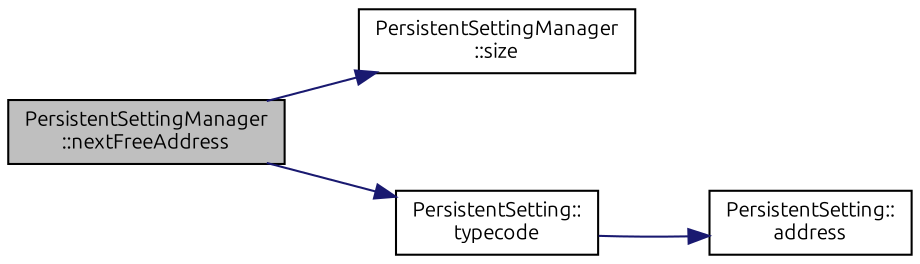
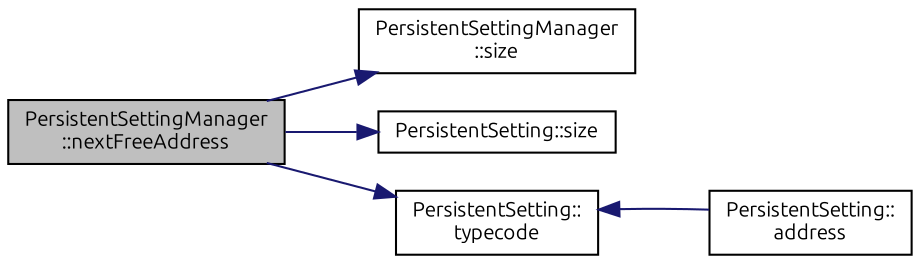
  digraph {
    fontname=Ubuntu
    rankdir=LR
    node [color=black fillcolor=white fontname=Ubuntu fontsize=10 shape=record style=filled]
    edge [color=midnightblue fontname=Ubuntu fontsize=10 labelfontname=Helvetica labelfontsize=10 style=solid]
    n1 [fillcolor=grey75 fontcolor=black height=0.2 label="PersistentSettingManager\l::nextFreeAddress" width=0.4]
    n2 [height=0.2 label="PersistentSettingManager\l::size" width=0.4]
+   n3 [height=0.2 label="PersistentSetting::size" width=0.4]
    n4 [height=0.2 label="PersistentSetting::\ltypecode" width=0.4]
    n5 [height=0.2 label="PersistentSetting::\laddress" width=0.4]
    n1 -> n2
+   n1 -> n3
    n1 -> n4
-   n4 -> n5
+   n5 -> n4
  }
